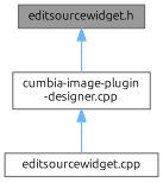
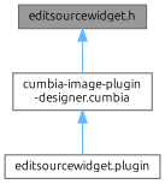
  digraph {
    fontname=Ubuntu
    node [color=grey40 fillcolor=white fontname=Ubuntu fontsize=10 shape=box style=filled]
    edge [color=steelblue1 dir=back fontname=Ubuntu fontsize=10 labelfontname=Helvetica labelfontsize=10 style=solid]
    n1 [color=gray40 fillcolor=grey60 fontcolor=black height=0.2 label="editsourcewidget.h" width=0.4]
-   n2 [height=0.2 label="cumbia-image-plugin\l-designer.cpp" width=0.4]
-   n3 [height=0.2 label="editsourcewidget.cpp" width=0.4]
+   n2 [height=0.2 label="cumbia-image-plugin\l-designer.cumbia" width=0.4]
+   n3 [height=0.2 label="editsourcewidget.plugin" width=0.4]
    n1 -> n2
    n2 -> n3
  }
